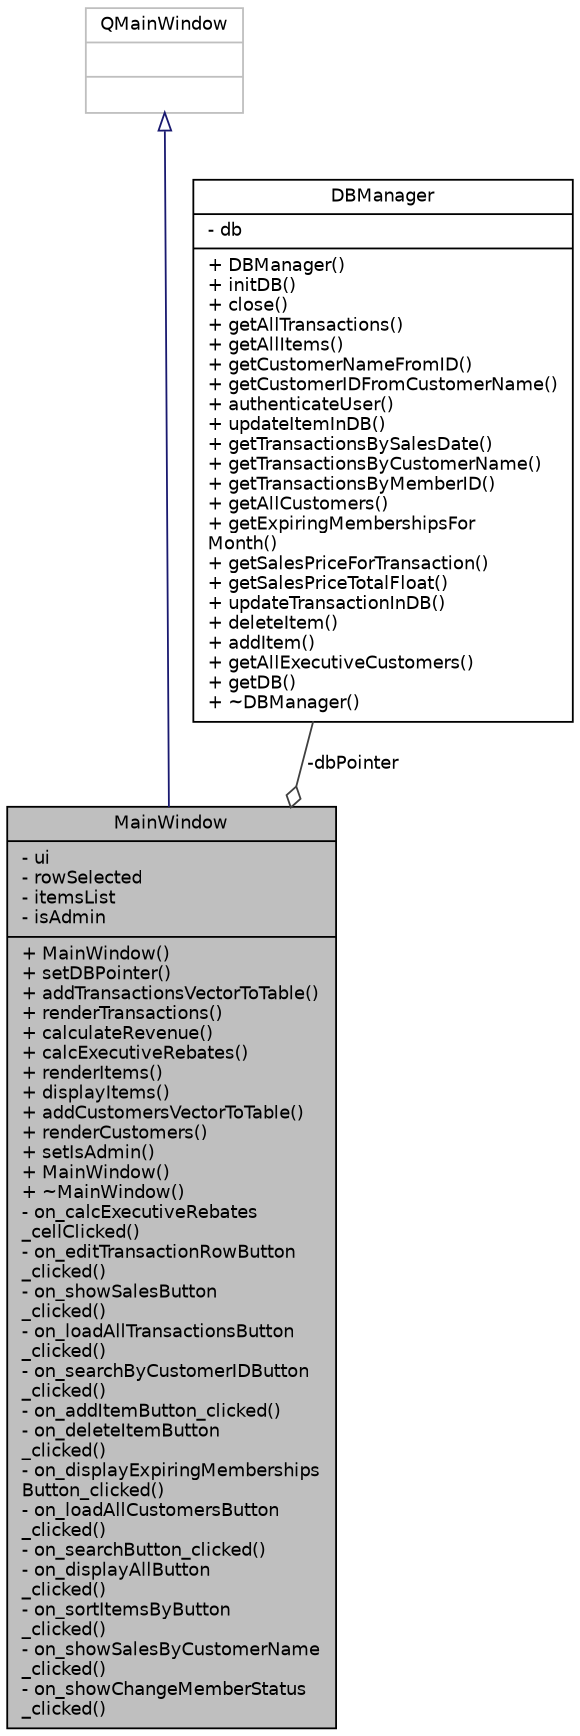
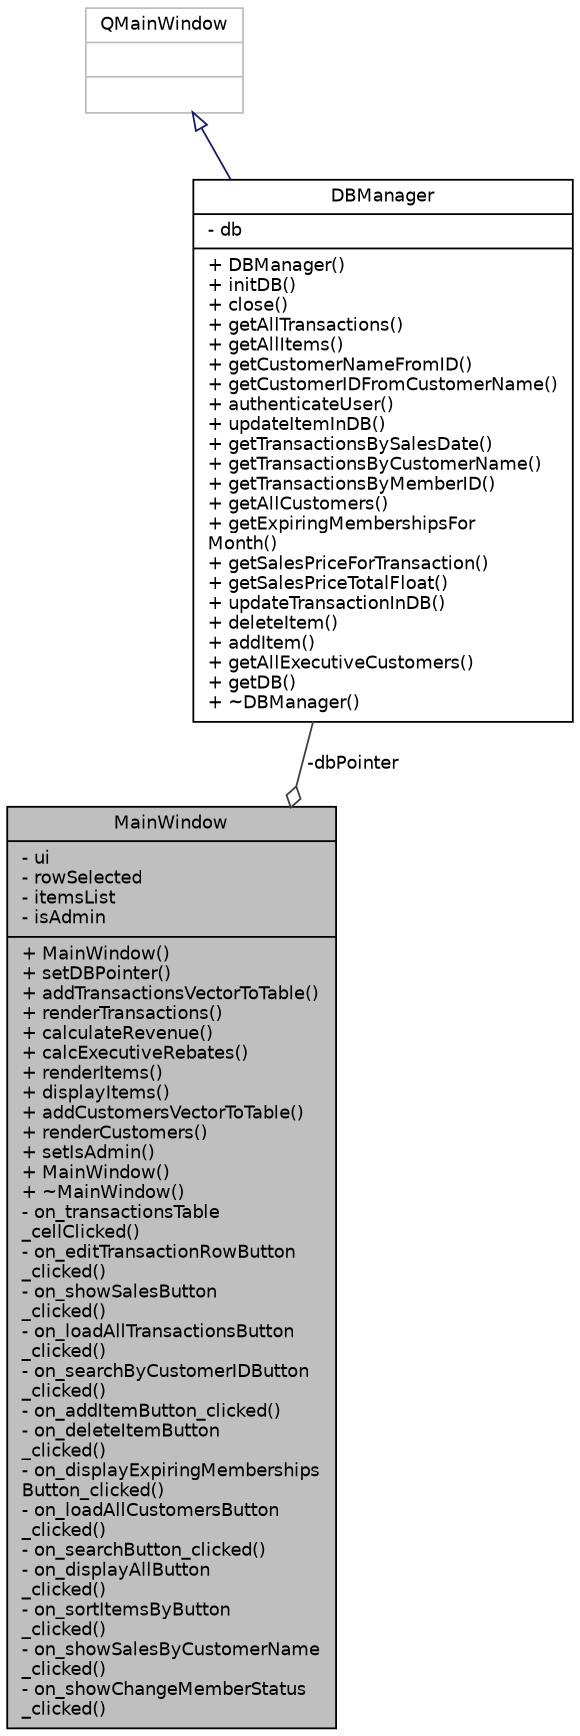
  digraph {
    node [color=black fontname=Helvetica fontsize=10 shape=record]
    edge [fontname=Helvetica fontsize=10 labelfontname=Helvetica labelfontsize=10 style=solid]
-   n1 [fillcolor=grey75 fontcolor=black height=0.2 label="{MainWindow\n|- ui\l- rowSelected\l- itemsList\l- isAdmin\l|+ MainWindow()\l+ setDBPointer()\l+ addTransactionsVectorToTable()\l+ renderTransactions()\l+ calculateRevenue()\l+ calcExecutiveRebates()\l+ renderItems()\l+ displayItems()\l+ addCustomersVectorToTable()\l+ renderCustomers()\l+ setIsAdmin()\l+ MainWindow()\l+ ~MainWindow()\l- on_calcExecutiveRebates\l_cellClicked()\l- on_editTransactionRowButton\l_clicked()\l- on_showSalesButton\l_clicked()\l- on_loadAllTransactionsButton\l_clicked()\l- on_searchByCustomerIDButton\l_clicked()\l- on_addItemButton_clicked()\l- on_deleteItemButton\l_clicked()\l- on_displayExpiringMemberships\lButton_clicked()\l- on_loadAllCustomersButton\l_clicked()\l- on_searchButton_clicked()\l- on_displayAllButton\l_clicked()\l- on_sortItemsByButton\l_clicked()\l- on_showSalesByCustomerName\l_clicked()\l- on_showChangeMemberStatus\l_clicked()\l}" style=filled width=0.4]
+   n1 [fillcolor=grey75 fontcolor=black height=0.2 label="{MainWindow\n|- ui\l- rowSelected\l- itemsList\l- isAdmin\l|+ MainWindow()\l+ setDBPointer()\l+ addTransactionsVectorToTable()\l+ renderTransactions()\l+ calculateRevenue()\l+ calcExecutiveRebates()\l+ renderItems()\l+ displayItems()\l+ addCustomersVectorToTable()\l+ renderCustomers()\l+ setIsAdmin()\l+ MainWindow()\l+ ~MainWindow()\l- on_transactionsTable\l_cellClicked()\l- on_editTransactionRowButton\l_clicked()\l- on_showSalesButton\l_clicked()\l- on_loadAllTransactionsButton\l_clicked()\l- on_searchByCustomerIDButton\l_clicked()\l- on_addItemButton_clicked()\l- on_deleteItemButton\l_clicked()\l- on_displayExpiringMemberships\lButton_clicked()\l- on_loadAllCustomersButton\l_clicked()\l- on_searchButton_clicked()\l- on_displayAllButton\l_clicked()\l- on_sortItemsByButton\l_clicked()\l- on_showSalesByCustomerName\l_clicked()\l- on_showChangeMemberStatus\l_clicked()\l}" style=filled width=0.4]
    n2 [color=grey75 height=0.2 label="{QMainWindow\n||}" width=0.4]
    n3 [height=0.2 label="{DBManager\n|- db\l|+ DBManager()\l+ initDB()\l+ close()\l+ getAllTransactions()\l+ getAllItems()\l+ getCustomerNameFromID()\l+ getCustomerIDFromCustomerName()\l+ authenticateUser()\l+ updateItemInDB()\l+ getTransactionsBySalesDate()\l+ getTransactionsByCustomerName()\l+ getTransactionsByMemberID()\l+ getAllCustomers()\l+ getExpiringMembershipsFor\lMonth()\l+ getSalesPriceForTransaction()\l+ getSalesPriceTotalFloat()\l+ updateTransactionInDB()\l+ deleteItem()\l+ addItem()\l+ getAllExecutiveCustomers()\l+ getDB()\l+ ~DBManager()\l}" width=0.4]
-   n2 -> n1 [arrowtail=onormal color=midnightblue dir=back]
+   n2 -> n3 [arrowtail=onormal color=midnightblue dir=back]
    n3 -> n1 [arrowhead=odiamond color=grey25 label=" -dbPointer"]
  }
